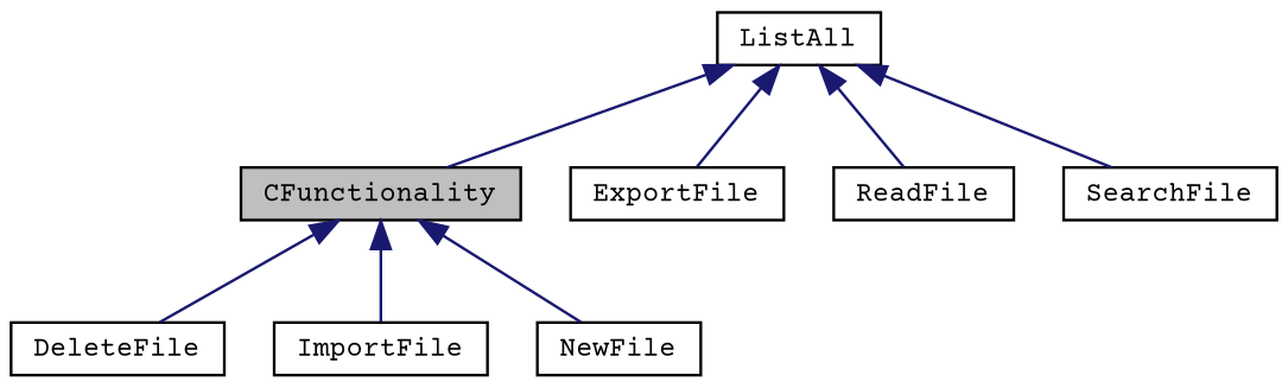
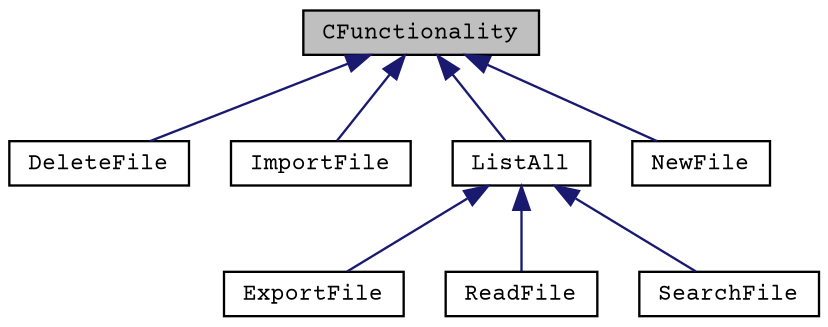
  digraph {
    fontname="Courier Prime"
    node [color=black fillcolor=white fontname="Courier Prime" fontsize=10 shape=record style=filled]
    edge [color=midnightblue dir=back fontname="Courier Prime" fontsize=10 labelfontname=Helvetica labelfontsize=10 style=solid]
    n1 [fillcolor=grey75 fontcolor=black height=0.2 label=CFunctionality width=0.4]
    n2 [height=0.2 label=DeleteFile width=0.4]
    n3 [height=0.2 label=ImportFile width=0.4]
    n4 [height=0.2 label=ListAll width=0.4]
    n5 [height=0.2 label=NewFile width=0.4]
    n6 [height=0.2 label=ExportFile width=0.4]
    n7 [height=0.2 label=ReadFile width=0.4]
    n8 [height=0.2 label=SearchFile width=0.4]
    n1 -> n2
    n1 -> n3
-   n4 -> n1
+   n1 -> n4
    n1 -> n5
    n4 -> n6
    n4 -> n7
    n4 -> n8
  }
